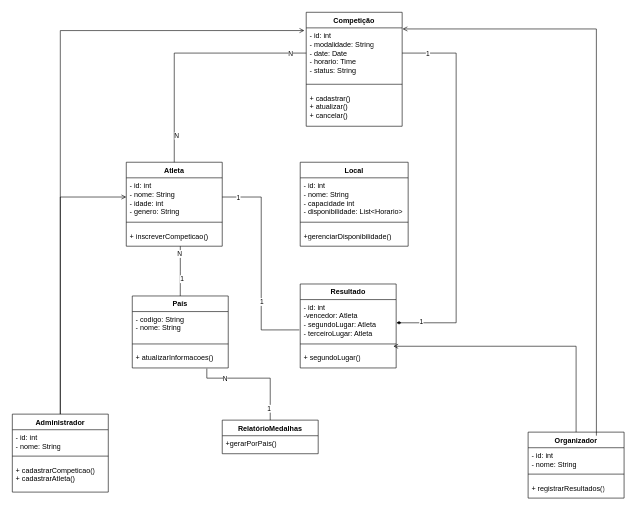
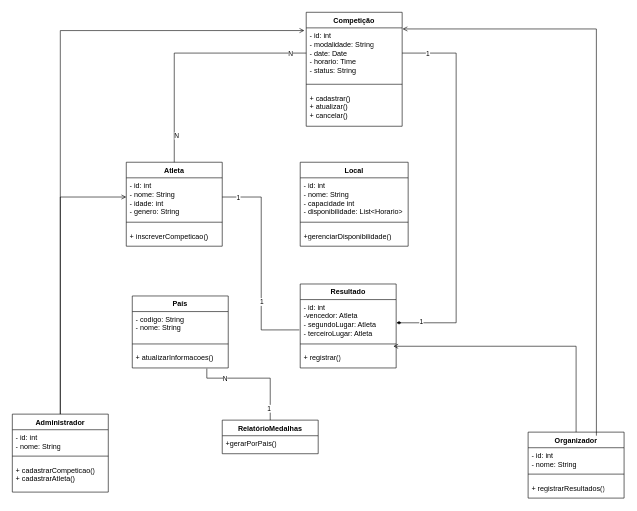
  <mxCell id="0" />
  <mxCell id="1" parent="0" />
  <mxCell id="2" value="Competição" style="swimlane;fontStyle=1;align=center;verticalAlign=top;childLayout=stackLayout;horizontal=1;startSize=26;horizontalStack=0;resizeParent=1;resizeParentMax=0;resizeLast=0;collapsible=1;marginBottom=0;whiteSpace=wrap;html=1;" vertex="1" parent="1"><mxGeometry x="510" y="20" width="160" height="190" as="geometry" /></mxCell>
  <mxCell id="3" value="- id: int&lt;div&gt;- modalidade: String&lt;/div&gt;&lt;div&gt;- date: Date&lt;/div&gt;&lt;div&gt;- horario: Time&lt;/div&gt;&lt;div&gt;- status: String&lt;/div&gt;" style="text;strokeColor=none;fillColor=none;align=left;verticalAlign=top;spacingLeft=4;spacingRight=4;overflow=hidden;rotatable=0;points=[[0,0.5],[1,0.5]];portConstraint=eastwest;whiteSpace=wrap;html=1;" vertex="1" parent="2"><mxGeometry y="26" width="160" height="84" as="geometry" /></mxCell>
  <mxCell id="4" value="" style="line;strokeWidth=1;fillColor=none;align=left;verticalAlign=middle;spacingTop=-1;spacingLeft=3;spacingRight=3;rotatable=0;labelPosition=right;points=[];portConstraint=eastwest;strokeColor=inherit;" vertex="1" parent="2"><mxGeometry y="110" width="160" height="20" as="geometry" /></mxCell>
  <mxCell id="5" value="+ cadastrar()&lt;div&gt;+&amp;nbsp;atualizar()&lt;/div&gt;&lt;div&gt;+&amp;nbsp;cancelar()&lt;/div&gt;" style="text;strokeColor=none;fillColor=none;align=left;verticalAlign=top;spacingLeft=4;spacingRight=4;overflow=hidden;rotatable=0;points=[[0,0.5],[1,0.5]];portConstraint=eastwest;whiteSpace=wrap;html=1;" vertex="1" parent="2"><mxGeometry y="130" width="160" height="60" as="geometry" /></mxCell>
  <mxCell id="6" value="Atleta" style="swimlane;fontStyle=1;align=center;verticalAlign=top;childLayout=stackLayout;horizontal=1;startSize=26;horizontalStack=0;resizeParent=1;resizeParentMax=0;resizeLast=0;collapsible=1;marginBottom=0;whiteSpace=wrap;html=1;" vertex="1" parent="1"><mxGeometry x="210" y="270" width="160" height="140" as="geometry" /></mxCell>
  <mxCell id="7" value="- id: int&lt;div&gt;- nome: String&lt;/div&gt;&lt;div&gt;- idade: int&lt;/div&gt;&lt;div&gt;- genero: String&lt;/div&gt;" style="text;strokeColor=none;fillColor=none;align=left;verticalAlign=top;spacingLeft=4;spacingRight=4;overflow=hidden;rotatable=0;points=[[0,0.5],[1,0.5]];portConstraint=eastwest;whiteSpace=wrap;html=1;" vertex="1" parent="6"><mxGeometry y="26" width="160" height="64" as="geometry" /></mxCell>
  <mxCell id="8" value="" style="line;strokeWidth=1;fillColor=none;align=left;verticalAlign=middle;spacingTop=-1;spacingLeft=3;spacingRight=3;rotatable=0;labelPosition=right;points=[];portConstraint=eastwest;strokeColor=inherit;" vertex="1" parent="6"><mxGeometry y="90" width="160" height="20" as="geometry" /></mxCell>
  <mxCell id="9" value="+ inscreverCompeticao()&lt;div&gt;&lt;br&gt;&lt;/div&gt;" style="text;strokeColor=none;fillColor=none;align=left;verticalAlign=top;spacingLeft=4;spacingRight=4;overflow=hidden;rotatable=0;points=[[0,0.5],[1,0.5]];portConstraint=eastwest;whiteSpace=wrap;html=1;" vertex="1" parent="6"><mxGeometry y="110" width="160" height="30" as="geometry" /></mxCell>
  <mxCell id="10" value="País" style="swimlane;fontStyle=1;align=center;verticalAlign=top;childLayout=stackLayout;horizontal=1;startSize=26;horizontalStack=0;resizeParent=1;resizeParentMax=0;resizeLast=0;collapsible=1;marginBottom=0;whiteSpace=wrap;html=1;" vertex="1" parent="1"><mxGeometry x="220" y="493" width="160" height="120" as="geometry" /></mxCell>
  <mxCell id="11" value="&lt;div&gt;- codigo: String&lt;/div&gt;&lt;div&gt;- nome: String&lt;/div&gt;" style="text;strokeColor=none;fillColor=none;align=left;verticalAlign=top;spacingLeft=4;spacingRight=4;overflow=hidden;rotatable=0;points=[[0,0.5],[1,0.5]];portConstraint=eastwest;whiteSpace=wrap;html=1;" vertex="1" parent="10"><mxGeometry y="26" width="160" height="44" as="geometry" /></mxCell>
  <mxCell id="12" value="" style="line;strokeWidth=1;fillColor=none;align=left;verticalAlign=middle;spacingTop=-1;spacingLeft=3;spacingRight=3;rotatable=0;labelPosition=right;points=[];portConstraint=eastwest;strokeColor=inherit;" vertex="1" parent="10"><mxGeometry y="70" width="160" height="20" as="geometry" /></mxCell>
  <mxCell id="13" value="&lt;div&gt;+ atualizarInformacoes()&lt;/div&gt;&lt;div&gt;&lt;br&gt;&lt;/div&gt;" style="text;strokeColor=none;fillColor=none;align=left;verticalAlign=top;spacingLeft=4;spacingRight=4;overflow=hidden;rotatable=0;points=[[0,0.5],[1,0.5]];portConstraint=eastwest;whiteSpace=wrap;html=1;" vertex="1" parent="10"><mxGeometry y="90" width="160" height="30" as="geometry" /></mxCell>
  <mxCell id="14" value="Local" style="swimlane;fontStyle=1;align=center;verticalAlign=top;childLayout=stackLayout;horizontal=1;startSize=26;horizontalStack=0;resizeParent=1;resizeParentMax=0;resizeLast=0;collapsible=1;marginBottom=0;whiteSpace=wrap;html=1;" vertex="1" parent="1"><mxGeometry x="500" y="270" width="180" height="140" as="geometry" /></mxCell>
  <mxCell id="15" value="- id: int&lt;div&gt;- nome: String&lt;/div&gt;&lt;div&gt;- capacidade int&lt;/div&gt;&lt;div&gt;- disponibilidade:&amp;nbsp;&lt;span style=&quot;background-color: transparent;&quot;&gt;List&amp;lt;Horario&amp;gt;&lt;/span&gt;&lt;/div&gt;&lt;div&gt;&lt;span style=&quot;background-color: transparent; color: light-dark(rgb(0, 0, 0), rgb(255, 255, 255));&quot;&gt;&lt;br&gt;&lt;/span&gt;&lt;/div&gt;" style="text;strokeColor=none;fillColor=none;align=left;verticalAlign=top;spacingLeft=4;spacingRight=4;overflow=hidden;rotatable=0;points=[[0,0.5],[1,0.5]];portConstraint=eastwest;whiteSpace=wrap;html=1;" vertex="1" parent="14"><mxGeometry y="26" width="180" height="64" as="geometry" /></mxCell>
  <mxCell id="16" value="" style="line;strokeWidth=1;fillColor=none;align=left;verticalAlign=middle;spacingTop=-1;spacingLeft=3;spacingRight=3;rotatable=0;labelPosition=right;points=[];portConstraint=eastwest;strokeColor=inherit;" vertex="1" parent="14"><mxGeometry y="90" width="180" height="20" as="geometry" /></mxCell>
  <mxCell id="17" value="&lt;div&gt;+gerenciarDisponibilidade()&lt;/div&gt;" style="text;strokeColor=none;fillColor=none;align=left;verticalAlign=top;spacingLeft=4;spacingRight=4;overflow=hidden;rotatable=0;points=[[0,0.5],[1,0.5]];portConstraint=eastwest;whiteSpace=wrap;html=1;" vertex="1" parent="14"><mxGeometry y="110" width="180" height="30" as="geometry" /></mxCell>
  <mxCell id="18" value="RelatórioMedalhas" style="swimlane;fontStyle=1;align=center;verticalAlign=top;childLayout=stackLayout;horizontal=1;startSize=26;horizontalStack=0;resizeParent=1;resizeParentMax=0;resizeLast=0;collapsible=1;marginBottom=0;whiteSpace=wrap;html=1;" vertex="1" parent="1"><mxGeometry x="370" y="700" width="160" height="56" as="geometry" /></mxCell>
  <mxCell id="19" value="&lt;div&gt;+gerarPorPais()&lt;/div&gt;" style="text;strokeColor=none;fillColor=none;align=left;verticalAlign=top;spacingLeft=4;spacingRight=4;overflow=hidden;rotatable=0;points=[[0,0.5],[1,0.5]];portConstraint=eastwest;whiteSpace=wrap;html=1;" vertex="1" parent="18"><mxGeometry y="26" width="160" height="30" as="geometry" /></mxCell>
  <mxCell id="20" style="edgeStyle=orthogonalEdgeStyle;rounded=0;orthogonalLoop=1;jettySize=auto;html=1;entryX=0;entryY=0.5;entryDx=0;entryDy=0;endArrow=open;endFill=0;" edge="1" parent="1" source="21" target="7"><mxGeometry relative="1" as="geometry" /></mxCell>
  <mxCell id="21" value="Administrador" style="swimlane;fontStyle=1;align=center;verticalAlign=top;childLayout=stackLayout;horizontal=1;startSize=26;horizontalStack=0;resizeParent=1;resizeParentMax=0;resizeLast=0;collapsible=1;marginBottom=0;whiteSpace=wrap;html=1;" vertex="1" parent="1"><mxGeometry x="20" y="690" width="160" height="130" as="geometry" /></mxCell>
  <mxCell id="22" value="- id: int&lt;div&gt;- nome: String&lt;/div&gt;" style="text;strokeColor=none;fillColor=none;align=left;verticalAlign=top;spacingLeft=4;spacingRight=4;overflow=hidden;rotatable=0;points=[[0,0.5],[1,0.5]];portConstraint=eastwest;whiteSpace=wrap;html=1;" vertex="1" parent="21"><mxGeometry y="26" width="160" height="34" as="geometry" /></mxCell>
  <mxCell id="23" value="" style="line;strokeWidth=1;fillColor=none;align=left;verticalAlign=middle;spacingTop=-1;spacingLeft=3;spacingRight=3;rotatable=0;labelPosition=right;points=[];portConstraint=eastwest;strokeColor=inherit;" vertex="1" parent="21"><mxGeometry y="60" width="160" height="20" as="geometry" /></mxCell>
  <mxCell id="24" value="&lt;div&gt;&lt;div&gt;+ cadastrarCompeticao()&lt;/div&gt;&lt;div&gt;+ cadastrarAtleta()&lt;/div&gt;&lt;/div&gt;&lt;div&gt;&lt;br&gt;&lt;/div&gt;" style="text;strokeColor=none;fillColor=none;align=left;verticalAlign=top;spacingLeft=4;spacingRight=4;overflow=hidden;rotatable=0;points=[[0,0.5],[1,0.5]];portConstraint=eastwest;whiteSpace=wrap;html=1;" vertex="1" parent="21"><mxGeometry y="80" width="160" height="50" as="geometry" /></mxCell>
  <mxCell id="25" value="Organizador" style="swimlane;fontStyle=1;align=center;verticalAlign=top;childLayout=stackLayout;horizontal=1;startSize=26;horizontalStack=0;resizeParent=1;resizeParentMax=0;resizeLast=0;collapsible=1;marginBottom=0;whiteSpace=wrap;html=1;" vertex="1" parent="1"><mxGeometry x="880" y="720" width="160" height="110" as="geometry" /></mxCell>
  <mxCell id="26" value="- id: int&lt;div&gt;- nome: String&lt;/div&gt;" style="text;strokeColor=none;fillColor=none;align=left;verticalAlign=top;spacingLeft=4;spacingRight=4;overflow=hidden;rotatable=0;points=[[0,0.5],[1,0.5]];portConstraint=eastwest;whiteSpace=wrap;html=1;" vertex="1" parent="25"><mxGeometry y="26" width="160" height="34" as="geometry" /></mxCell>
  <mxCell id="27" value="" style="line;strokeWidth=1;fillColor=none;align=left;verticalAlign=middle;spacingTop=-1;spacingLeft=3;spacingRight=3;rotatable=0;labelPosition=right;points=[];portConstraint=eastwest;strokeColor=inherit;" vertex="1" parent="25"><mxGeometry y="60" width="160" height="20" as="geometry" /></mxCell>
  <mxCell id="28" value="&lt;div&gt;&lt;div&gt;+ registrarResultados()&lt;/div&gt;&lt;/div&gt;" style="text;strokeColor=none;fillColor=none;align=left;verticalAlign=top;spacingLeft=4;spacingRight=4;overflow=hidden;rotatable=0;points=[[0,0.5],[1,0.5]];portConstraint=eastwest;whiteSpace=wrap;html=1;" vertex="1" parent="25"><mxGeometry y="80" width="160" height="30" as="geometry" /></mxCell>
  <mxCell id="29" style="edgeStyle=orthogonalEdgeStyle;rounded=0;orthogonalLoop=1;jettySize=auto;html=1;entryX=0.5;entryY=0;entryDx=0;entryDy=0;endArrow=none;endFill=0;" edge="1" parent="1" source="3" target="6"><mxGeometry relative="1" as="geometry" /></mxCell>
  <mxCell id="30" value="N" style="edgeLabel;html=1;align=center;verticalAlign=middle;resizable=0;points=[];" vertex="1" connectable="0" parent="29"><mxGeometry x="0.776" y="3" relative="1" as="geometry"><mxPoint as="offset" /></mxGeometry></mxCell>
  <mxCell id="31" value="N" style="edgeLabel;html=1;align=center;verticalAlign=middle;resizable=0;points=[];" vertex="1" connectable="0" parent="29"><mxGeometry x="-0.866" y="1" relative="1" as="geometry"><mxPoint as="offset" /></mxGeometry></mxCell>
- <mxCell id="32" style="edgeStyle=orthogonalEdgeStyle;rounded=0;orthogonalLoop=1;jettySize=auto;html=1;exitX=0.563;exitY=1;exitDx=0;exitDy=0;exitPerimeter=0;endArrow=none;endFill=0;" edge="1" parent="1" source="9" target="10"><mxGeometry relative="1" as="geometry" /></mxCell>
- <mxCell id="33" value="N" style="edgeLabel;html=1;align=center;verticalAlign=middle;resizable=0;points=[];" vertex="1" connectable="0" parent="32"><mxGeometry x="-0.705" y="-2" relative="1" as="geometry"><mxPoint as="offset" /></mxGeometry></mxCell>
- <mxCell id="34" value="1" style="edgeLabel;html=1;align=center;verticalAlign=middle;resizable=0;points=[];" vertex="1" connectable="0" parent="32"><mxGeometry x="0.324" y="2" relative="1" as="geometry"><mxPoint as="offset" /></mxGeometry></mxCell>
  <mxCell id="35" value="Resultado" style="swimlane;fontStyle=1;align=center;verticalAlign=top;childLayout=stackLayout;horizontal=1;startSize=26;horizontalStack=0;resizeParent=1;resizeParentMax=0;resizeLast=0;collapsible=1;marginBottom=0;whiteSpace=wrap;html=1;" vertex="1" parent="1"><mxGeometry x="500" y="473" width="160" height="140" as="geometry" /></mxCell>
  <mxCell id="36" value="- id: int&lt;div&gt;-vencedor: Atleta&lt;/div&gt;&lt;div&gt;- segundoLugar: Atleta&lt;/div&gt;&lt;div&gt;- terceiroLugar: Atleta&lt;/div&gt;" style="text;strokeColor=none;fillColor=none;align=left;verticalAlign=top;spacingLeft=4;spacingRight=4;overflow=hidden;rotatable=0;points=[[0,0.5],[1,0.5]];portConstraint=eastwest;whiteSpace=wrap;html=1;" vertex="1" parent="35"><mxGeometry y="26" width="160" height="64" as="geometry" /></mxCell>
  <mxCell id="37" value="" style="line;strokeWidth=1;fillColor=none;align=left;verticalAlign=middle;spacingTop=-1;spacingLeft=3;spacingRight=3;rotatable=0;labelPosition=right;points=[];portConstraint=eastwest;strokeColor=inherit;" vertex="1" parent="35"><mxGeometry y="90" width="160" height="20" as="geometry" /></mxCell>
- <mxCell id="38" value="&lt;div&gt;&lt;div&gt;+ segundoLugar()&lt;/div&gt;&lt;/div&gt;" style="text;strokeColor=none;fillColor=none;align=left;verticalAlign=top;spacingLeft=4;spacingRight=4;overflow=hidden;rotatable=0;points=[[0,0.5],[1,0.5]];portConstraint=eastwest;whiteSpace=wrap;html=1;" vertex="1" parent="35"><mxGeometry y="110" width="160" height="30" as="geometry" /></mxCell>
+ <mxCell id="38" value="&lt;div&gt;&lt;div&gt;+ registrar()&lt;/div&gt;&lt;/div&gt;" style="text;strokeColor=none;fillColor=none;align=left;verticalAlign=top;spacingLeft=4;spacingRight=4;overflow=hidden;rotatable=0;points=[[0,0.5],[1,0.5]];portConstraint=eastwest;whiteSpace=wrap;html=1;" vertex="1" parent="35"><mxGeometry y="110" width="160" height="30" as="geometry" /></mxCell>
  <mxCell id="39" style="edgeStyle=orthogonalEdgeStyle;rounded=0;orthogonalLoop=1;jettySize=auto;html=1;entryX=1.002;entryY=0.605;entryDx=0;entryDy=0;entryPerimeter=0;endArrow=diamondThin;endFill=1;" edge="1" parent="1" source="3" target="36"><mxGeometry relative="1" as="geometry"><Array as="points"><mxPoint x="760" y="88" /><mxPoint x="760" y="538" /></Array></mxGeometry></mxCell>
  <mxCell id="40" value="1" style="edgeLabel;html=1;align=center;verticalAlign=middle;resizable=0;points=[];" vertex="1" connectable="0" parent="39"><mxGeometry x="-0.868" y="-1" relative="1" as="geometry"><mxPoint as="offset" /></mxGeometry></mxCell>
  <mxCell id="41" value="1" style="edgeLabel;html=1;align=center;verticalAlign=middle;resizable=0;points=[];" vertex="1" connectable="0" parent="39"><mxGeometry x="0.869" y="-2" relative="1" as="geometry"><mxPoint as="offset" /></mxGeometry></mxCell>
  <mxCell id="42" style="edgeStyle=orthogonalEdgeStyle;rounded=0;orthogonalLoop=1;jettySize=auto;html=1;entryX=-0.009;entryY=0.79;entryDx=0;entryDy=0;entryPerimeter=0;endArrow=none;endFill=0;" edge="1" parent="1" source="7" target="36"><mxGeometry relative="1" as="geometry" /></mxCell>
  <mxCell id="43" value="1" style="edgeLabel;html=1;align=center;verticalAlign=middle;resizable=0;points=[];" vertex="1" connectable="0" parent="42"><mxGeometry x="-0.853" y="-1" relative="1" as="geometry"><mxPoint as="offset" /></mxGeometry></mxCell>
  <mxCell id="44" value="1" style="edgeLabel;html=1;align=center;verticalAlign=middle;resizable=0;points=[];" vertex="1" connectable="0" parent="42"><mxGeometry x="0.366" relative="1" as="geometry"><mxPoint as="offset" /></mxGeometry></mxCell>
  <mxCell id="45" style="edgeStyle=orthogonalEdgeStyle;rounded=0;orthogonalLoop=1;jettySize=auto;html=1;entryX=-0.019;entryY=0.053;entryDx=0;entryDy=0;entryPerimeter=0;endArrow=open;endFill=0;" edge="1" parent="1" source="21" target="3"><mxGeometry relative="1" as="geometry" /></mxCell>
  <mxCell id="46" style="edgeStyle=orthogonalEdgeStyle;rounded=0;orthogonalLoop=1;jettySize=auto;html=1;entryX=0.97;entryY=0.691;entryDx=0;entryDy=0;entryPerimeter=0;endArrow=open;endFill=0;" edge="1" parent="1" source="25" target="37"><mxGeometry relative="1" as="geometry" /></mxCell>
  <mxCell id="47" style="edgeStyle=orthogonalEdgeStyle;rounded=0;orthogonalLoop=1;jettySize=auto;html=1;entryX=1.004;entryY=0.021;entryDx=0;entryDy=0;entryPerimeter=0;endArrow=open;endFill=0;" edge="1" parent="1" target="3"><mxGeometry relative="1" as="geometry"><mxPoint x="993.84" y="725.93" as="sourcePoint" /><mxPoint x="760" y="49.998" as="targetPoint" /><Array as="points"><mxPoint x="994" y="48" /></Array></mxGeometry></mxCell>
  <mxCell id="48" style="edgeStyle=orthogonalEdgeStyle;rounded=0;orthogonalLoop=1;jettySize=auto;html=1;entryX=0.777;entryY=1.036;entryDx=0;entryDy=0;entryPerimeter=0;endArrow=none;endFill=0;" edge="1" parent="1" source="18" target="13"><mxGeometry relative="1" as="geometry"><Array as="points"><mxPoint x="450" y="630" /><mxPoint x="344" y="630" /></Array></mxGeometry></mxCell>
  <mxCell id="49" value="N" style="edgeLabel;html=1;align=center;verticalAlign=middle;resizable=0;points=[];" vertex="1" connectable="0" parent="48"><mxGeometry x="0.521" relative="1" as="geometry"><mxPoint as="offset" /></mxGeometry></mxCell>
  <mxCell id="50" value="1" style="edgeLabel;html=1;align=center;verticalAlign=middle;resizable=0;points=[];" vertex="1" connectable="0" parent="48"><mxGeometry x="-0.796" y="3" relative="1" as="geometry"><mxPoint as="offset" /></mxGeometry></mxCell>
